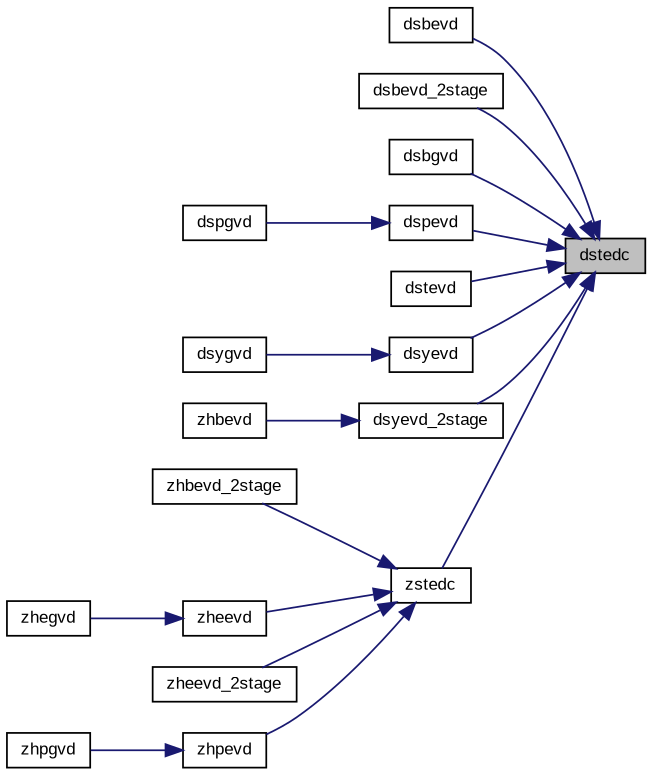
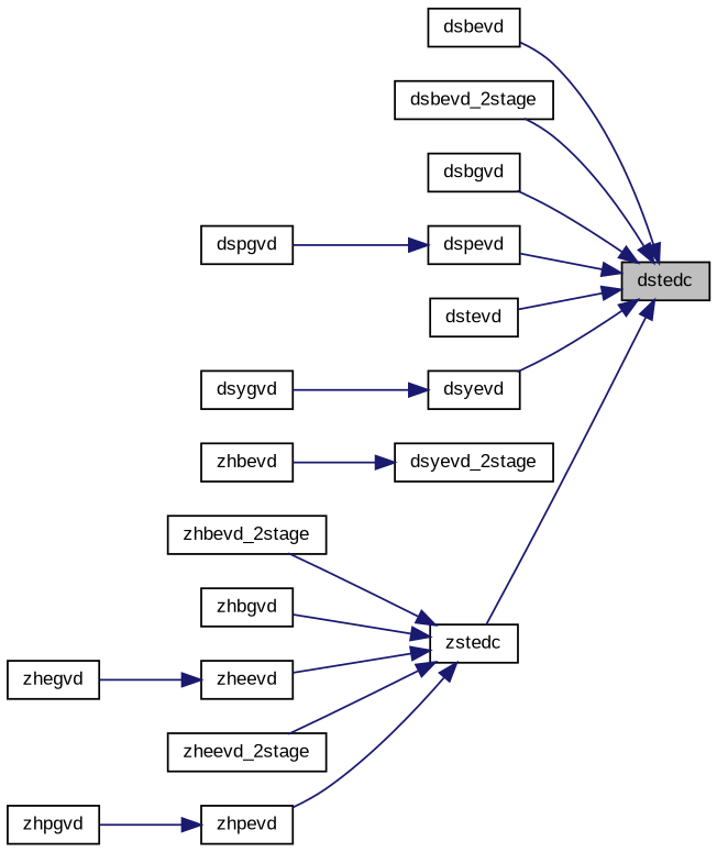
  digraph {
    fontname="Liberation Sans"
    rankdir=RL
    node [color=black fillcolor=white fontname="Liberation Sans" fontsize=10 shape=record style=filled]
    edge [color=midnightblue dir=back fontname="Liberation Sans" fontsize=10 labelfontname=Helvetica labelfontsize=10 style=solid]
    n1 [fillcolor=grey75 fontcolor=black height=0.2 label=dstedc width=0.4]
    n2 [height=0.2 label=dsbevd width=0.4]
    n3 [height=0.2 label=dsbevd_2stage width=0.4]
    n4 [height=0.2 label=dsbgvd width=0.4]
    n5 [height=0.2 label=dspevd width=0.4]
    n6 [height=0.2 label=dstevd width=0.4]
    n7 [height=0.2 label=dsyevd width=0.4]
    n8 [height=0.2 label=dsyevd_2stage width=0.4]
    n9 [height=0.2 label=zstedc width=0.4]
    n10 [height=0.2 label=dspgvd width=0.4]
    n11 [height=0.2 label=dsygvd width=0.4]
    n12 [height=0.2 label=zhbevd width=0.4]
    n13 [height=0.2 label=zhbevd_2stage width=0.4]
+   n14 [height=0.2 label=zhbgvd width=0.4]
    n15 [height=0.2 label=zheevd width=0.4]
    n16 [height=0.2 label=zheevd_2stage width=0.4]
    n17 [height=0.2 label=zhpevd width=0.4]
    n18 [height=0.2 label=zhegvd width=0.4]
    n19 [height=0.2 label=zhpgvd width=0.4]
    n1 -> n2
    n1 -> n3
    n1 -> n4
    n1 -> n5
    n1 -> n6
    n1 -> n7
-   n1 -> n8
    n1 -> n9
    n5 -> n10
    n7 -> n11
    n8 -> n12
    n9 -> n13
+   n9 -> n14
    n9 -> n15
    n9 -> n16
    n9 -> n17
    n15 -> n18
    n17 -> n19
  }
